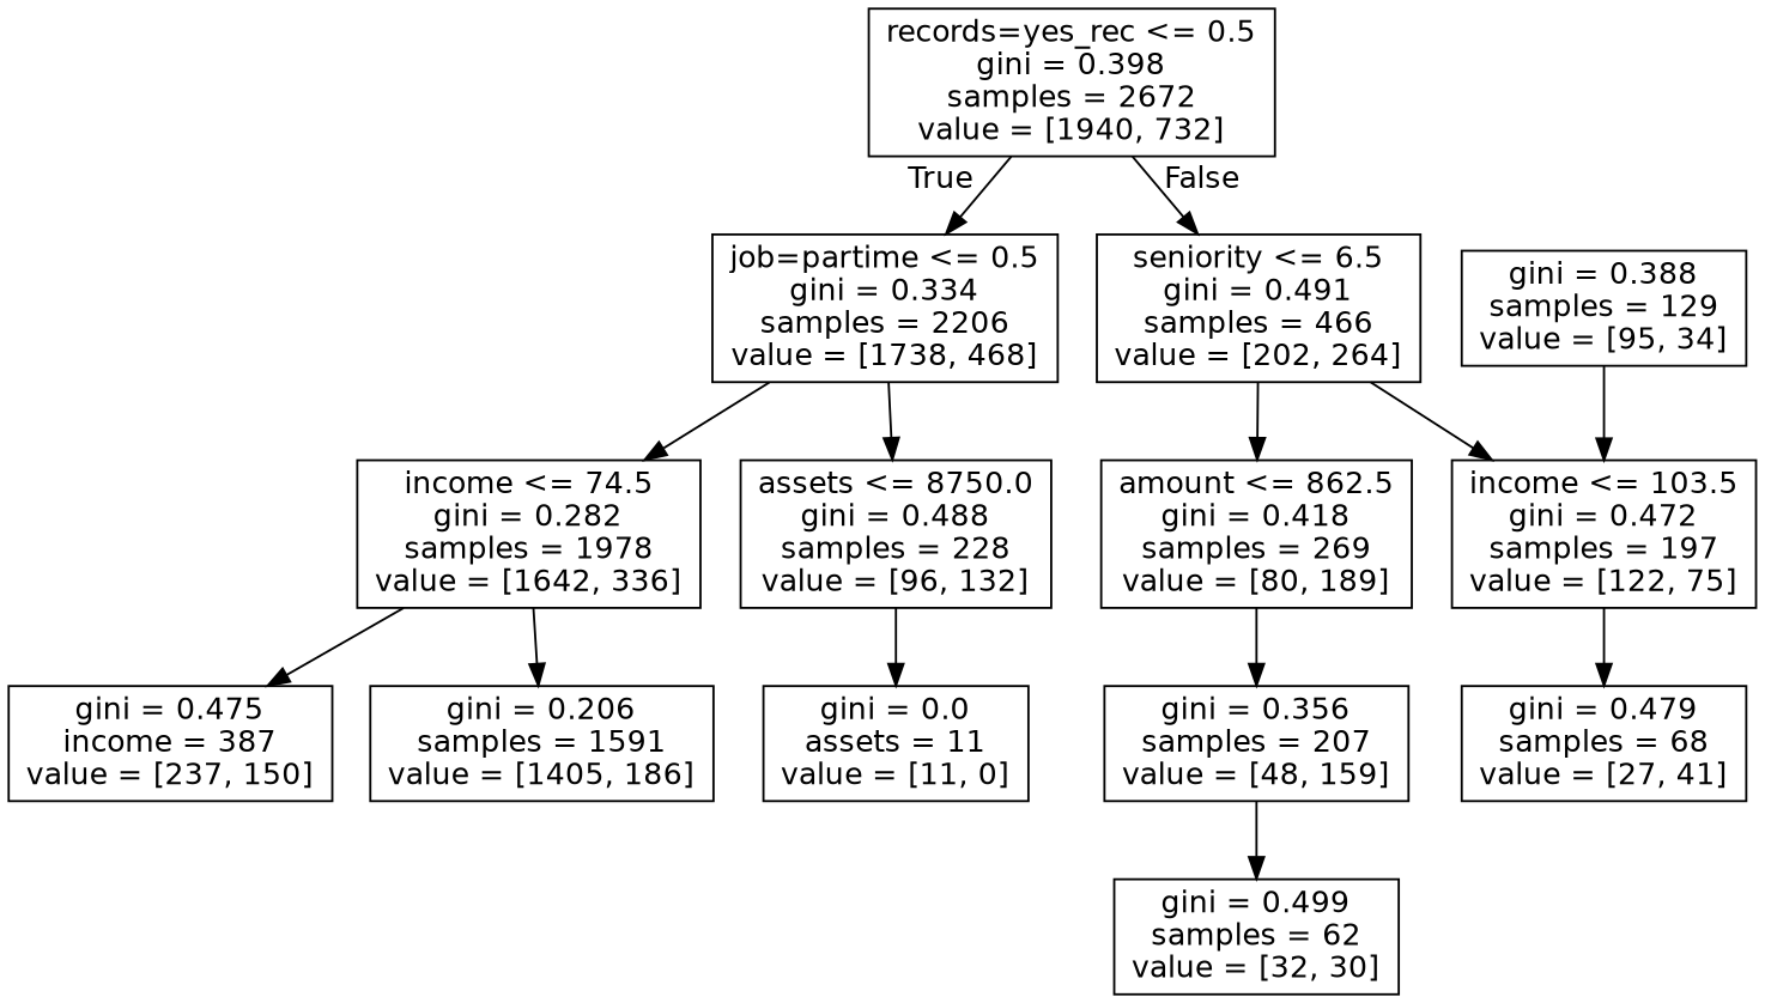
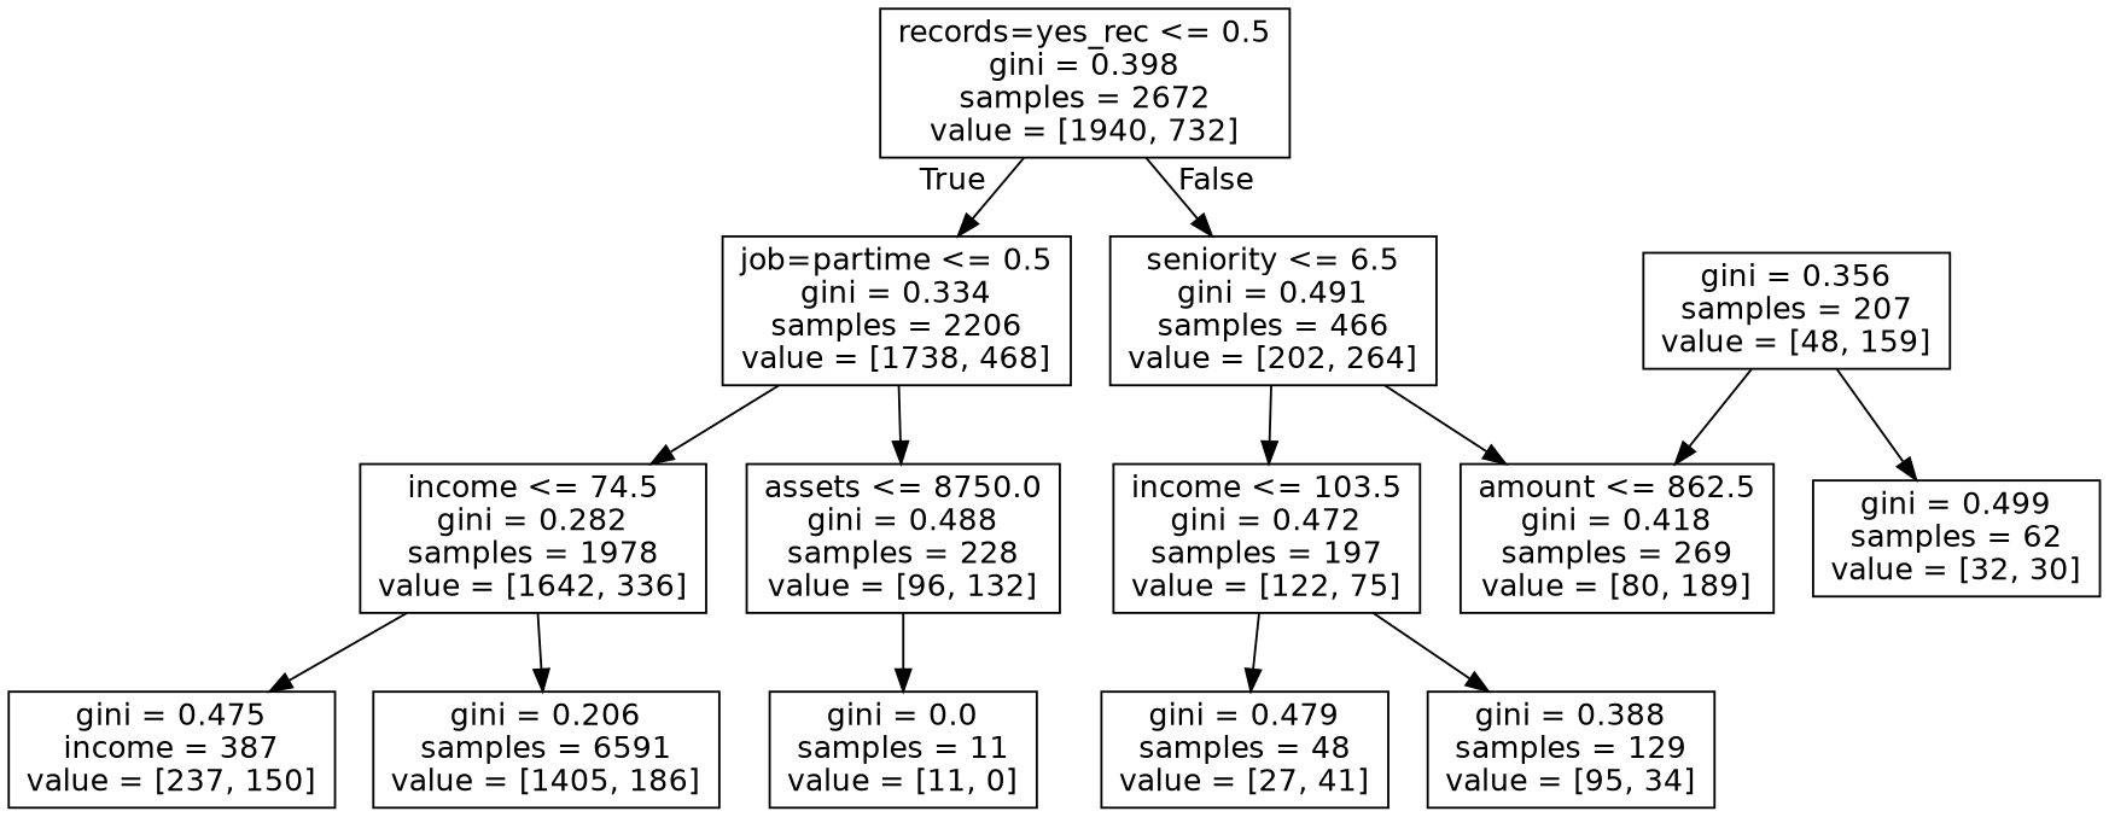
  digraph {
    node [fontname=helvetica shape=box]
    edge [fontname=helvetica]
    n1 [label="records=yes_rec <= 0.5\ngini = 0.398\nsamples = 2672\nvalue = [1940, 732]"]
    n2 [label="job=partime <= 0.5\ngini = 0.334\nsamples = 2206\nvalue = [1738, 468]"]
    n3 [label="seniority <= 6.5\ngini = 0.491\nsamples = 466\nvalue = [202, 264]"]
    n4 [label="income <= 74.5\ngini = 0.282\nsamples = 1978\nvalue = [1642, 336]"]
    n5 [label="assets <= 8750.0\ngini = 0.488\nsamples = 228\nvalue = [96, 132]"]
    n6 [label="amount <= 862.5\ngini = 0.418\nsamples = 269\nvalue = [80, 189]"]
    n7 [label="income <= 103.5\ngini = 0.472\nsamples = 197\nvalue = [122, 75]"]
    n8 [label="gini = 0.475\nincome = 387\nvalue = [237, 150]"]
-   n9 [label="gini = 0.206\nsamples = 1591\nvalue = [1405, 186]"]
-   n10 [label="gini = 0.0\nassets = 11\nvalue = [11, 0]"]
+   n9 [label="gini = 0.206\nsamples = 6591\nvalue = [1405, 186]"]
+   n10 [label="gini = 0.0\nsamples = 11\nvalue = [11, 0]"]
    n11 [label="gini = 0.356\nsamples = 207\nvalue = [48, 159]"]
-   n12 [label="gini = 0.479\nsamples = 68\nvalue = [27, 41]"]
+   n12 [label="gini = 0.479\nsamples = 48\nvalue = [27, 41]"]
    n13 [label="gini = 0.388\nsamples = 129\nvalue = [95, 34]"]
    n14 [label="gini = 0.499\nsamples = 62\nvalue = [32, 30]"]
    n1 -> n2 [headlabel=True labelangle=45 labeldistance=2.5]
    n1 -> n3 [headlabel=False labelangle=-45 labeldistance=2.5]
    n2 -> n4
    n2 -> n5
    n3 -> n6
    n3 -> n7
    n4 -> n8
    n4 -> n9
    n5 -> n10
-   n6 -> n11
+   n11 -> n6
    n7 -> n12
-   n13 -> n7
+   n7 -> n13
    n11 -> n14
  }
